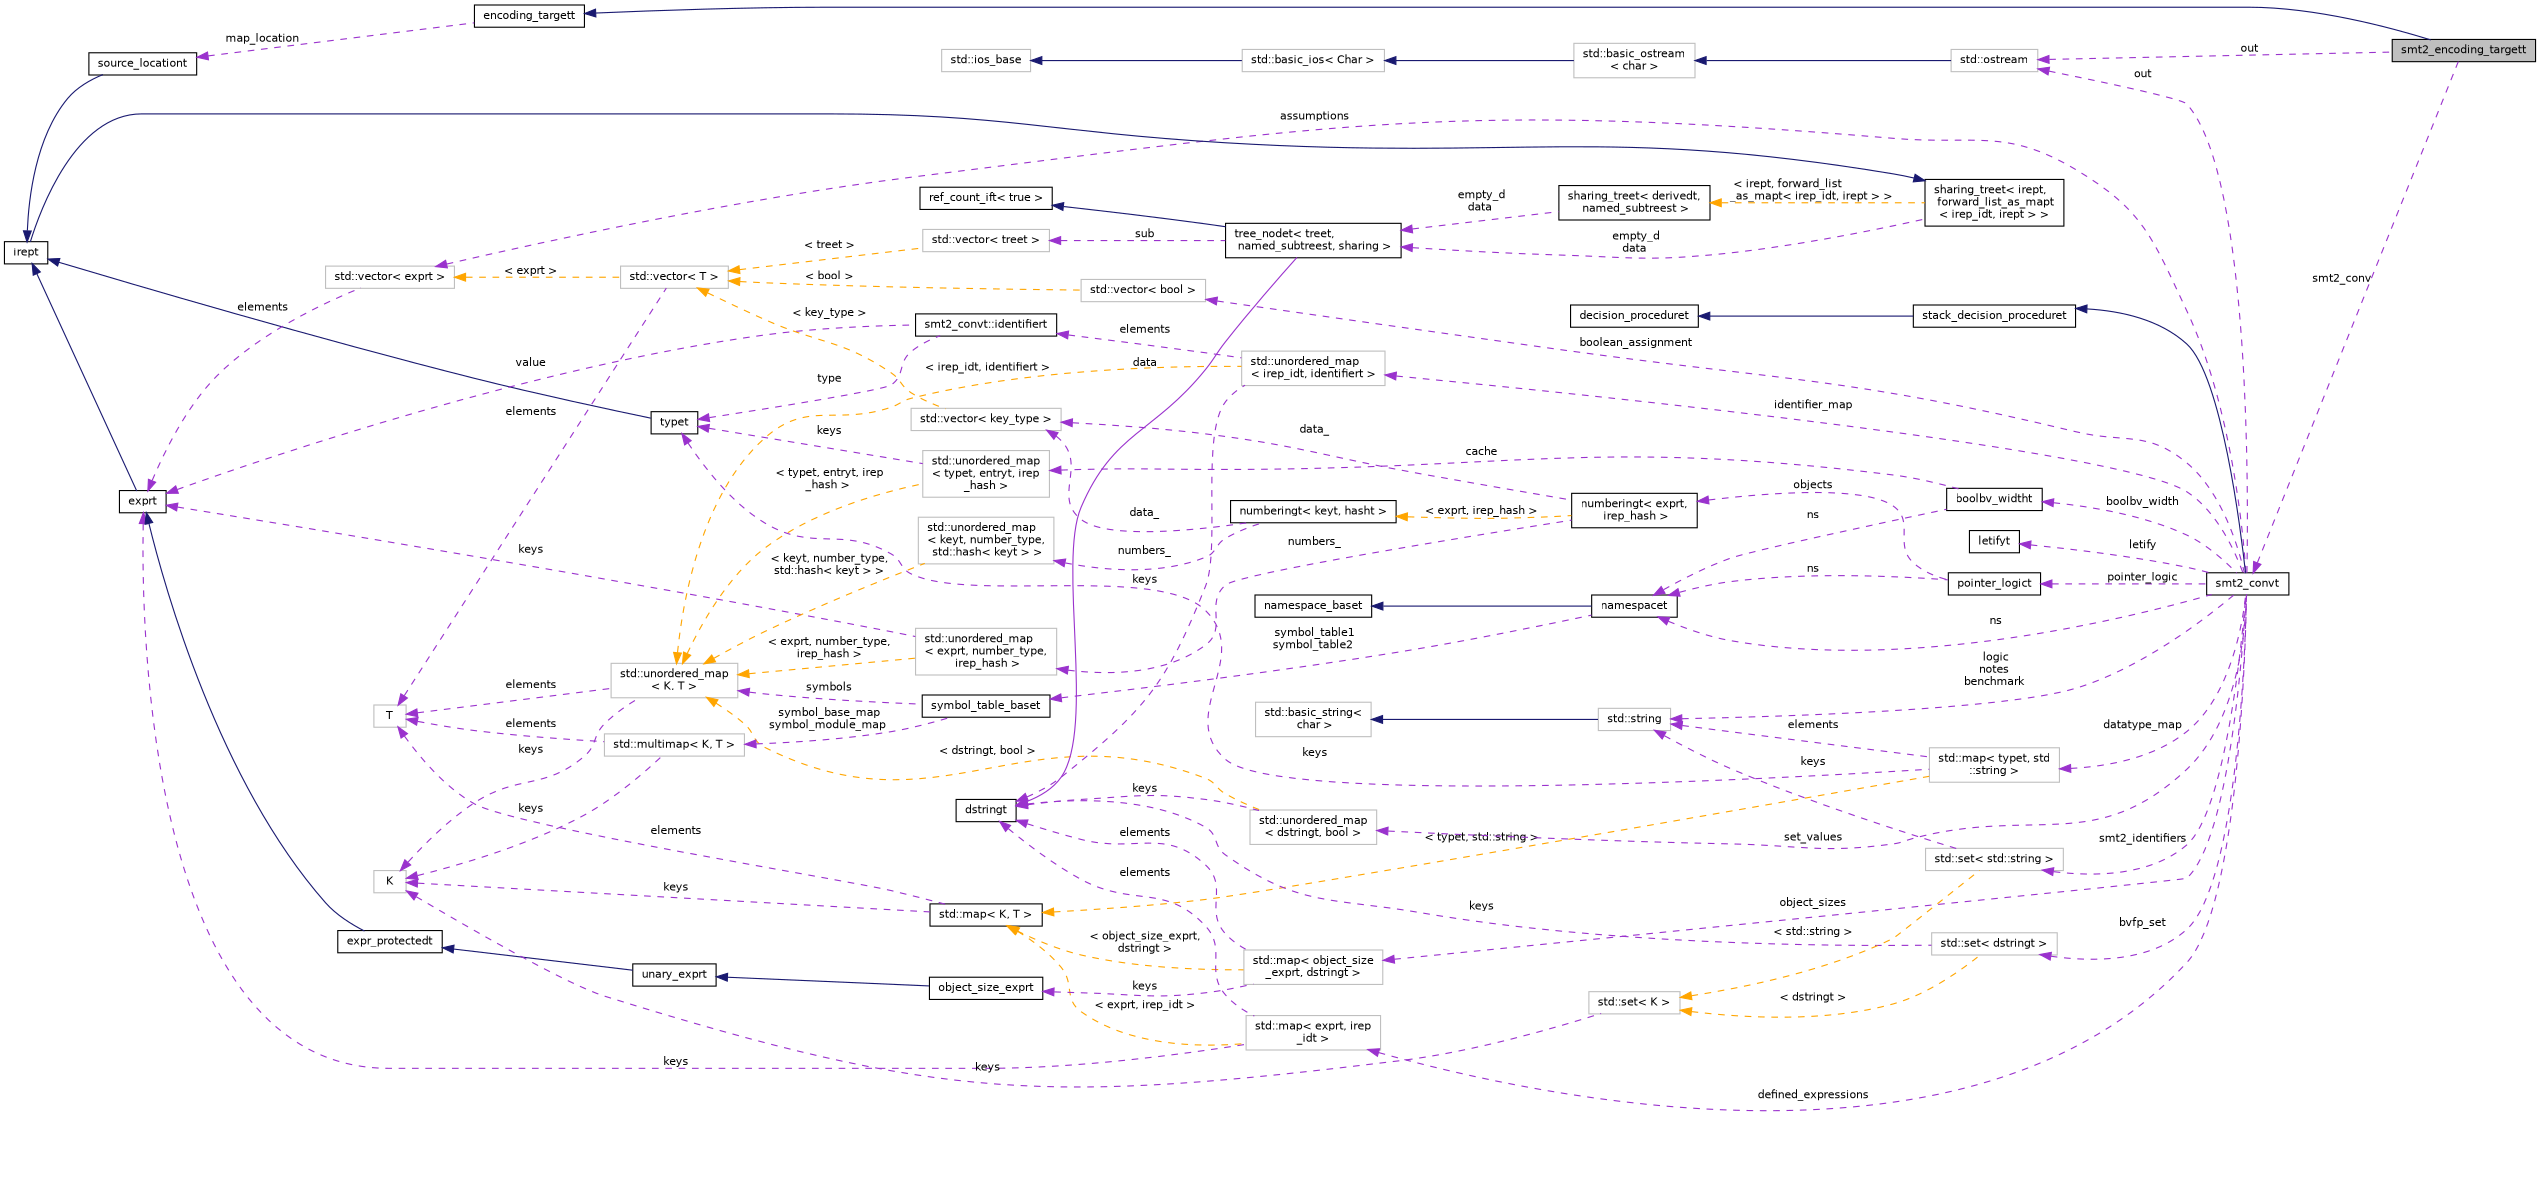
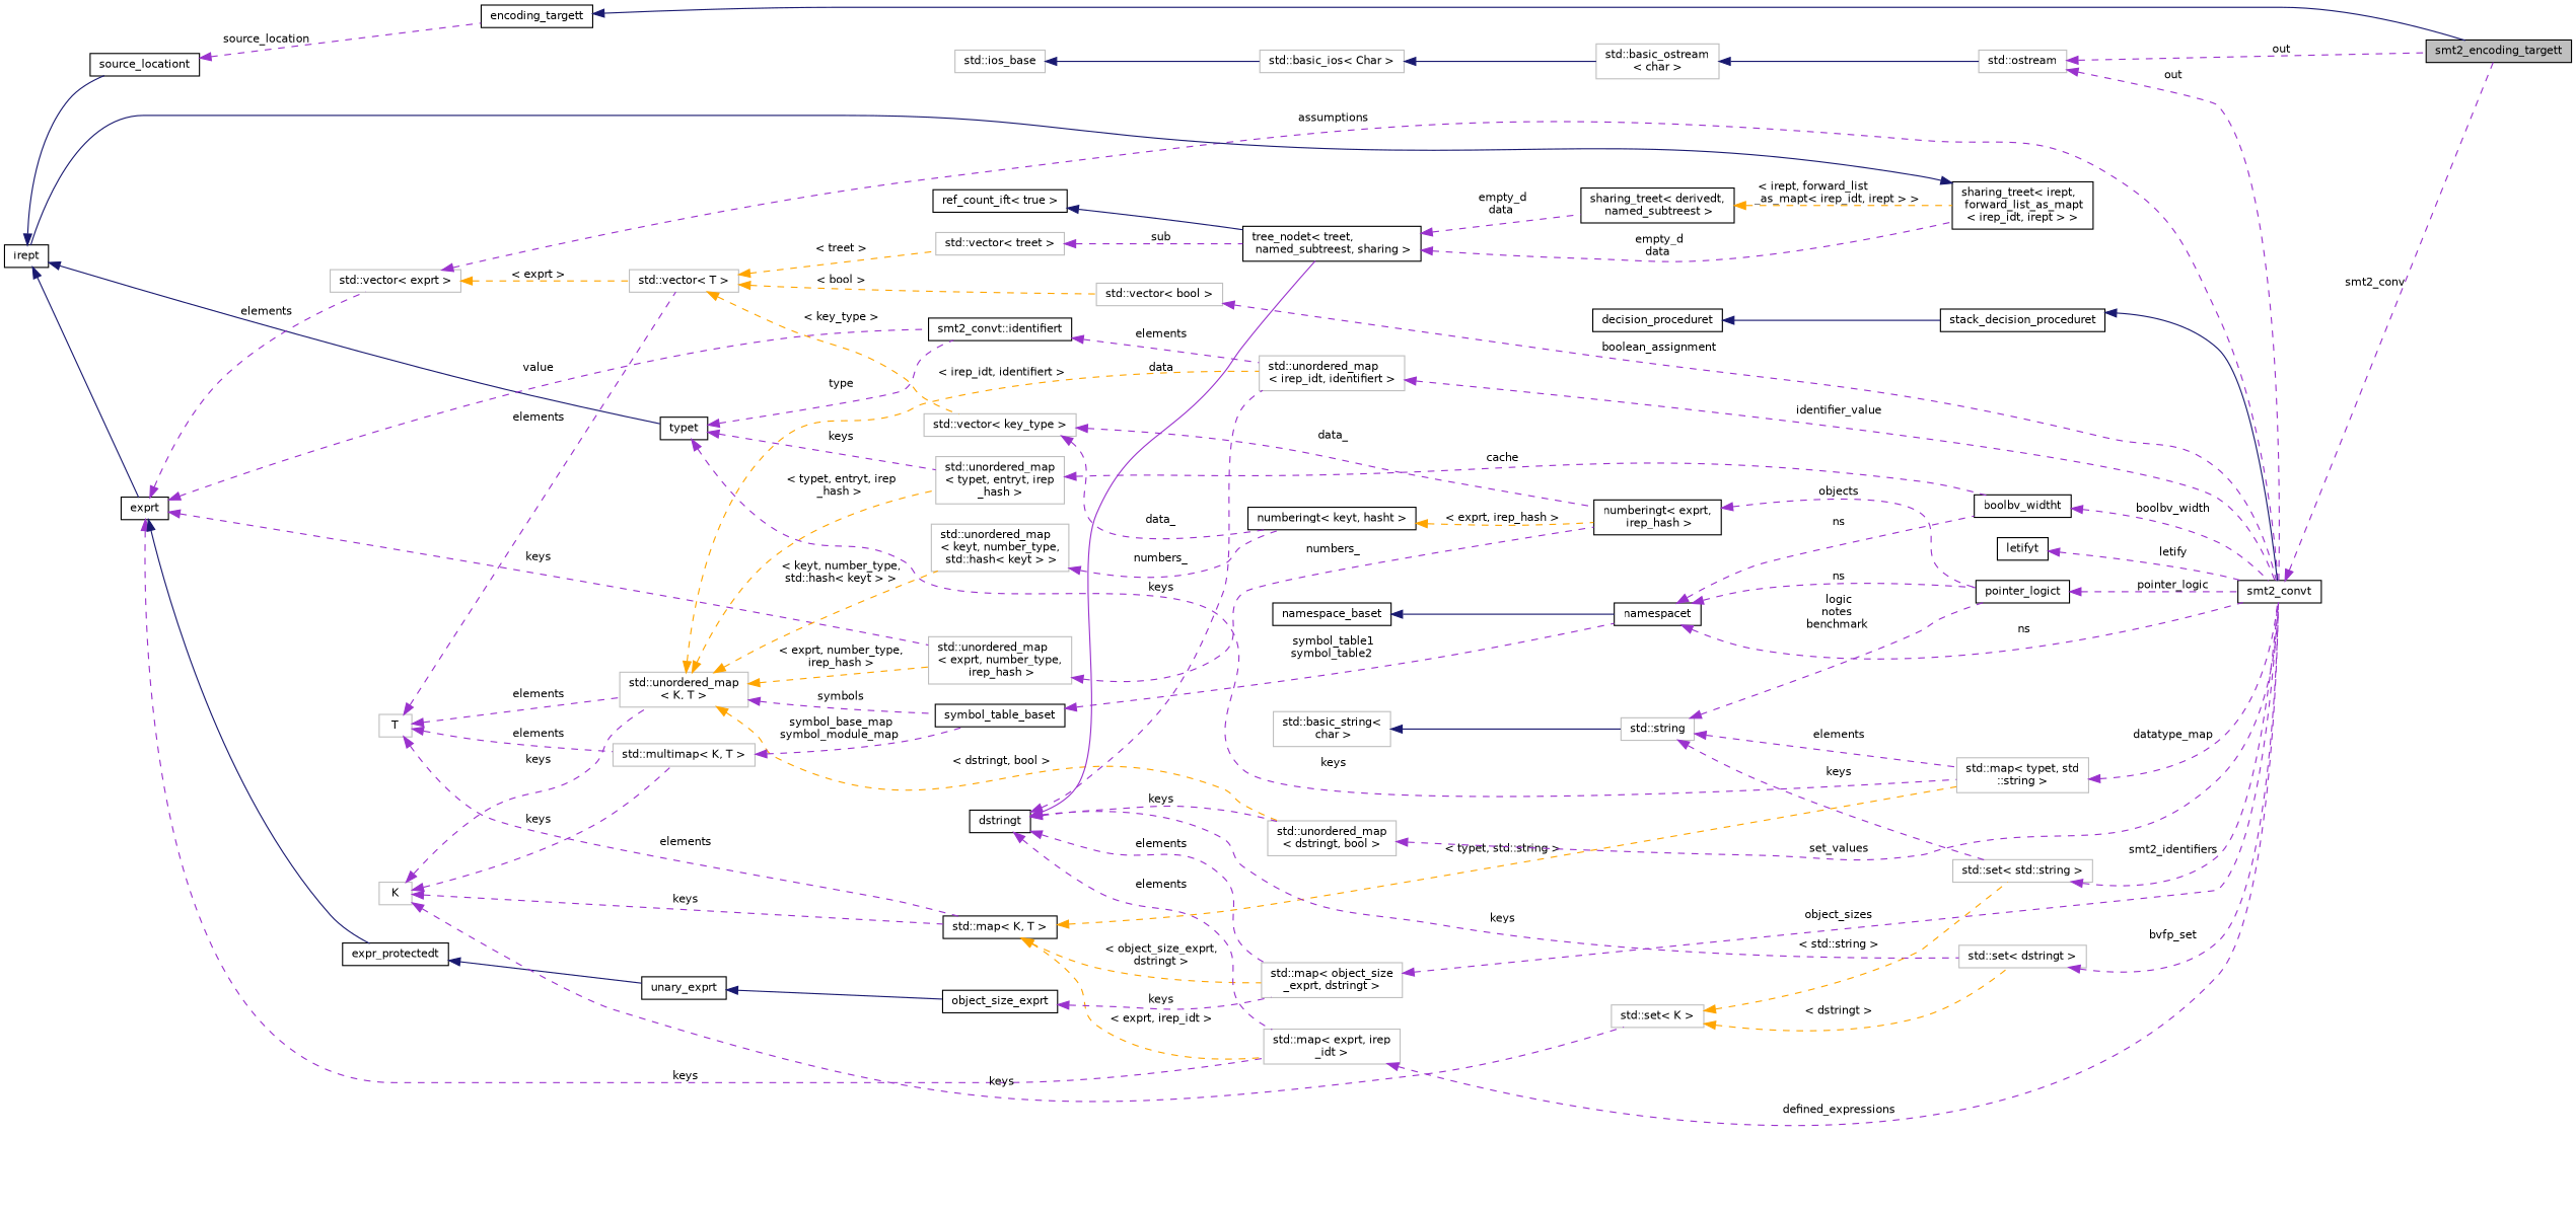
  digraph {
    rankdir=LR
    node [color=black fontname=Helvetica fontsize=10 shape=record]
    edge [color=darkorchid3 dir=back fontname=Helvetica fontsize=10 labelfontname=Helvetica labelfontsize=10 style=dashed]
    n1 [fillcolor=grey75 fontcolor=black height=0.2 label=smt2_encoding_targett style=filled width=0.4]
    n2 [height=0.2 label=encoding_targett width=0.4]
    n3 [height=0.2 label=source_locationt width=0.4]
    n4 [height=0.2 label=irept width=0.4]
    n5 [height=0.2 label=typet width=0.4]
    n6 [height=0.2 label=exprt width=0.4]
    n7 [height=0.2 label="smt2_convt::identifiert" width=0.4]
    n8 [color=grey75 height=0.2 label="std::map\< typet, std\l::string \>" width=0.4]
    n9 [color=grey75 height=0.2 label="std::unordered_map\l\< typet, entryt, irep\l_hash \>" width=0.4]
    n10 [color=grey75 height=0.2 label="std::vector\< exprt \>" width=0.4]
    n11 [color=grey75 height=0.2 label="std::map\< exprt, irep\l_idt \>" width=0.4]
    n12 [color=grey75 height=0.2 label="std::unordered_map\l\< exprt, number_type,\l irep_hash \>" width=0.4]
    n13 [height=0.2 label=expr_protectedt width=0.4]
    n14 [height=0.2 label="sharing_treet\< irept,\l forward_list_as_mapt\l\< irep_idt, irept \> \>" width=0.4]
    n15 [height=0.2 label="tree_nodet\< treet,\l named_subtreest, sharing \>" width=0.4]
    n16 [height=0.2 label="sharing_treet\< derivedt,\l named_subtreest \>" width=0.4]
    n17 [height=0.2 label="ref_count_ift\< true \>" width=0.4]
    n18 [color=grey75 height=0.2 label="std::vector\< treet \>" width=0.4]
    n19 [color=grey75 height=0.2 label="std::vector\< T \>" width=0.4]
    n20 [color=grey75 height=0.2 label="std::vector\< key_type \>" width=0.4]
    n21 [color=grey75 height=0.2 label="std::vector\< bool \>" width=0.4]
    n22 [height=0.2 label="numberingt\< exprt,\l irep_hash \>" width=0.4]
    n23 [height=0.2 label="numberingt\< keyt, hasht \>" width=0.4]
    n24 [height=0.2 label=smt2_convt width=0.4]
    n25 [color=grey75 height=0.2 label=T width=0.4]
    n26 [color=grey75 height=0.2 label="std::unordered_map\l\< K, T \>" width=0.4]
    n27 [height=0.2 label="std::map\< K, T \>" width=0.4]
    n28 [color=grey75 height=0.2 label="std::multimap\< K, T \>" width=0.4]
    n29 [color=grey75 height=0.2 label="std::unordered_map\l\< irep_idt, identifiert \>" width=0.4]
    n30 [color=grey75 height=0.2 label="std::unordered_map\l\< dstringt, bool \>" width=0.4]
    n31 [height=0.2 label=symbol_table_baset width=0.4]
    n32 [color=grey75 height=0.2 label="std::unordered_map\l\< keyt, number_type,\l std::hash\< keyt \> \>" width=0.4]
    n33 [color=grey75 height=0.2 label="std::map\< object_size\l_exprt, dstringt \>" width=0.4]
    n34 [height=0.2 label=dstringt width=0.4]
    n35 [color=grey75 height=0.2 label="std::set\< dstringt \>" width=0.4]
    n36 [height=0.2 label=stack_decision_proceduret width=0.4]
    n37 [height=0.2 label=decision_proceduret width=0.4]
    n38 [height=0.2 label=boolbv_widtht width=0.4]
    n39 [height=0.2 label=unary_exprt width=0.4]
    n40 [height=0.2 label=namespacet width=0.4]
    n41 [color=grey75 height=0.2 label=K width=0.4]
    n42 [color=grey75 height=0.2 label="std::set\< K \>" width=0.4]
    n43 [color=grey75 height=0.2 label="std::set\< std::string \>" width=0.4]
    n44 [height=0.2 label=pointer_logict width=0.4]
    n45 [height=0.2 label=namespace_baset width=0.4]
    n46 [color=grey75 height=0.2 label="std::string" width=0.4]
    n47 [color=grey75 height=0.2 label="std::basic_string\<\l char \>" width=0.4]
    n48 [height=0.2 label=object_size_exprt width=0.4]
    n49 [height=0.2 label=letifyt width=0.4]
    n50 [color=grey75 height=0.2 label="std::ostream" width=0.4]
    n51 [color=grey75 height=0.2 label="std::basic_ostream\l\< char \>" width=0.4]
    n52 [color=grey75 height=0.2 label="std::basic_ios\< Char \>" width=0.4]
    n53 [color=grey75 height=0.2 label="std::ios_base" width=0.4]
    n2 -> n1 [color=midnightblue style=solid]
-   n3 -> n2 [label=" map_location"]
+   n3 -> n2 [label=" source_location"]
    n4 -> n3 [color=midnightblue style=solid]
    n4 -> n5 [color=midnightblue style=solid]
    n4 -> n6 [color=midnightblue style=solid]
    n5 -> n7 [label=" type"]
    n5 -> n8 [label=" keys"]
    n5 -> n9 [label=" keys"]
    n6 -> n7 [label=" value"]
    n6 -> n10 [label=" elements"]
    n6 -> n11 [label=" keys"]
    n6 -> n12 [label=" keys"]
    n6 -> n13 [color=midnightblue style=solid]
    n7 -> n29 [label=" elements"]
    n8 -> n24 [label=" datatype_map"]
    n9 -> n38 [label=" cache"]
    n10 -> n19 [color=orange label=" \< exprt \>"]
    n10 -> n24 [label=" assumptions"]
    n11 -> n24 [label=" defined_expressions"]
    n12 -> n22 [label=" numbers_"]
    n13 -> n39 [color=midnightblue style=solid]
    n14 -> n4 [color=midnightblue style=solid]
    n15 -> n14 [label=" empty_d\ndata"]
    n15 -> n16 [label=" empty_d\ndata"]
    n16 -> n14 [color=orange label=" \< irept, forward_list\l_as_mapt\< irep_idt, irept \> \>"]
    n17 -> n15 [color=midnightblue style=solid]
    n18 -> n15 [label=" sub"]
    n19 -> n18 [color=orange label=" \< treet \>"]
    n19 -> n20 [color=orange label=" \< key_type \>"]
    n19 -> n21 [color=orange label=" \< bool \>"]
    n20 -> n22 [label=" data_"]
    n20 -> n23 [label=" data_"]
    n21 -> n24 [label=" boolean_assignment"]
    n22 -> n44 [label=" objects"]
    n23 -> n22 [color=orange label=" \< exprt, irep_hash \>"]
    n24 -> n1 [label=" smt2_conv"]
    n25 -> n19 [label=" elements"]
    n25 -> n26 [label=" elements"]
    n25 -> n27 [label=" elements"]
    n25 -> n28 [label=" elements"]
    n26 -> n9 [color=orange label=" \< typet, entryt, irep\l_hash \>"]
    n26 -> n12 [color=orange label=" \< exprt, number_type,\l irep_hash \>"]
    n26 -> n29 [color=orange label=" \< irep_idt, identifiert \>"]
    n26 -> n30 [color=orange label=" \< dstringt, bool \>"]
    n26 -> n31 [label=" symbols"]
    n26 -> n32 [color=orange label=" \< keyt, number_type,\l std::hash\< keyt \> \>"]
    n27 -> n8 [color=orange label=" \< typet, std::string \>"]
    n27 -> n11 [color=orange label=" \< exprt, irep_idt \>"]
    n27 -> n33 [color=orange label=" \< object_size_exprt,\l dstringt \>"]
    n28 -> n31 [label=" symbol_base_map\nsymbol_module_map"]
-   n29 -> n24 [label=" identifier_map"]
+   n29 -> n24 [label=" identifier_value"]
    n30 -> n24 [label=" set_values"]
    n31 -> n40 [label=" symbol_table1\nsymbol_table2"]
    n32 -> n23 [label=" numbers_"]
    n33 -> n24 [label=" object_sizes"]
    n34 -> n11 [label=" elements"]
    n34 -> n15 [label=" data" style=solid]
    n34 -> n29 [label=" keys"]
    n34 -> n30 [label=" keys"]
    n34 -> n33 [label=" elements"]
    n34 -> n35 [label=" keys"]
    n35 -> n24 [label=" bvfp_set"]
    n36 -> n24 [color=midnightblue style=solid]
    n37 -> n36 [color=midnightblue style=solid]
    n38 -> n24 [label=" boolbv_width"]
    n39 -> n48 [color=midnightblue style=solid]
    n40 -> n24 [label=" ns"]
    n40 -> n38 [label=" ns"]
    n40 -> n44 [label=" ns"]
    n41 -> n26 [label=" keys"]
    n41 -> n27 [label=" keys"]
    n41 -> n28 [label=" keys"]
    n41 -> n42 [label=" keys"]
    n42 -> n35 [color=orange label=" \< dstringt \>"]
    n42 -> n43 [color=orange label=" \< std::string \>"]
    n43 -> n24 [label=" smt2_identifiers"]
    n44 -> n24 [label=" pointer_logic"]
    n45 -> n40 [color=midnightblue style=solid]
    n46 -> n8 [label=" elements"]
-   n46 -> n24 [label=" logic\nnotes\nbenchmark"]
+   n46 -> n44 [label=" logic\nnotes\nbenchmark"]
    n46 -> n43 [label=" keys"]
    n47 -> n46 [color=midnightblue style=solid]
    n48 -> n33 [label=" keys"]
    n49 -> n24 [label=" letify"]
    n50 -> n1 [label=" out"]
    n50 -> n24 [label=" out"]
    n51 -> n50 [color=midnightblue style=solid]
    n52 -> n51 [color=midnightblue style=solid]
    n53 -> n52 [color=midnightblue style=solid]
  }
